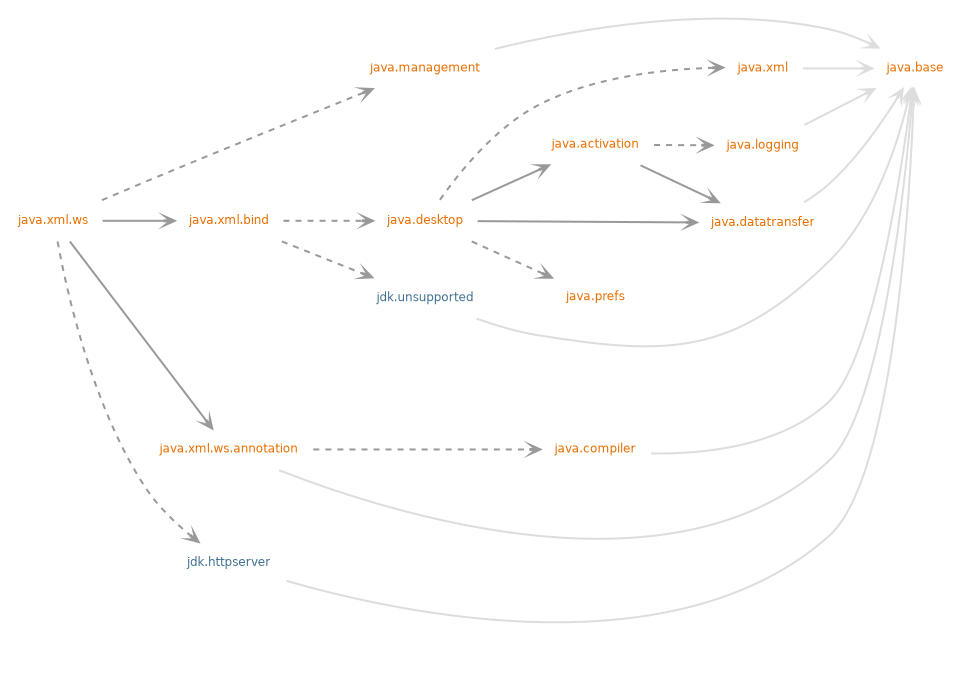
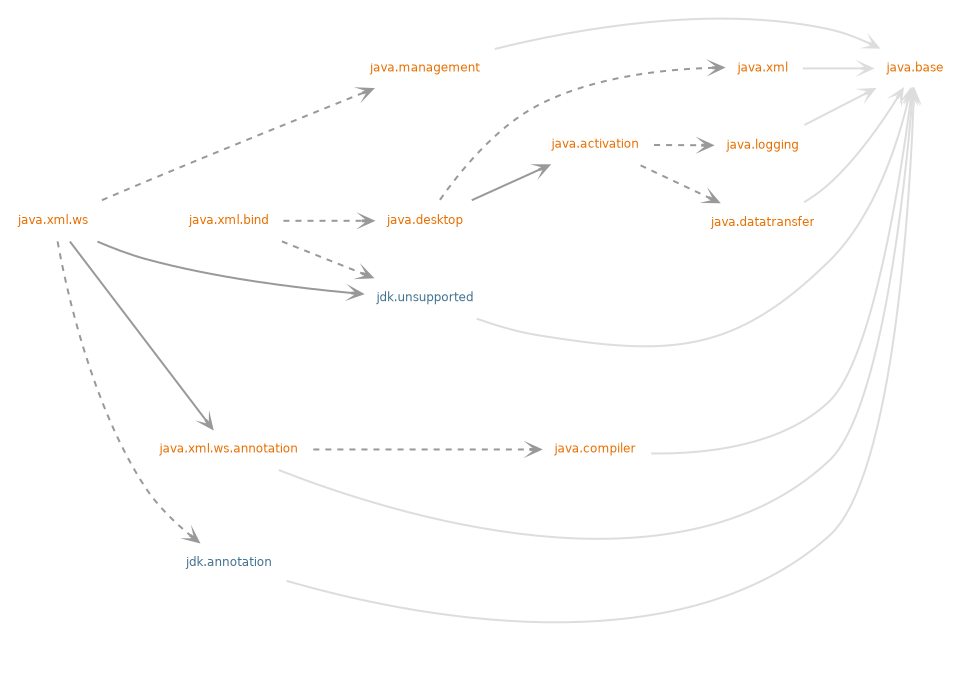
  digraph {
    nodesep=.5
    pencolor=transparent
    rankdir=LR
    ranksep=0.600000
    node [fontcolor="#e76f00" fontname=DejaVuSans fontsize=12 group=java margin=".2,.2" shape=plaintext]
    edge [arrowhead=open arrowsize=1 color="#999999" penwidth=2 weight=10]
    "java.logging"
    "java.xml"
    "java.compiler"
    "java.desktop"
    "java.management"
    "java.xml.ws"
    "java.xml.bind"
    "java.xml.ws.annotation"
    "java.activation"
    "java.base"
    "java.datatransfer"
-   "java.prefs"
-   "jdk.httpserver" [fontcolor="#437291" group=jdk]
+   "jdk.httpserver" [fontcolor="#437291" group=jdk label="jdk.annotation"]
    "jdk.unsupported" [fontcolor="#437291" group=jdk]
    subgraph sub_1 {
      rank=same
      "java.logging"
      "java.xml"
    }
    subgraph sub_2 {
      rank=same
      "java.compiler"
    }
    subgraph sub_3 {
      rank=same
      "java.desktop"
      "java.management"
    }
    subgraph sub_4 {
      rank=same
      "java.xml.ws"
    }
    subgraph sub_5 {
      rank=same
      "java.xml.bind"
      "java.xml.ws.annotation"
    }
    subgraph sub_6 {
      "java.logging"
      "java.xml"
      "java.compiler"
      "java.desktop"
      "java.management"
      "java.xml.ws"
      "java.xml.bind"
      "java.xml.ws.annotation"
      "java.activation"
      "java.base"
      "java.datatransfer"
-     "java.prefs"
    }
    subgraph sub_7 {
      "jdk.httpserver"
      "jdk.unsupported"
    }
    "java.logging" -> "java.base" [color="#dddddd"]
    "java.xml" -> "java.base" [color="#dddddd" weight=10000]
    "java.compiler" -> "java.base" [color="#dddddd"]
    "java.desktop" -> "java.xml" [style=dashed]
    "java.desktop" -> "java.activation"
-   "java.desktop" -> "java.datatransfer"
-   "java.desktop" -> "java.prefs" [style=dashed]
    "java.management" -> "java.base" [color="#dddddd"]
    "java.xml.ws" -> "java.management" [style=dashed]
-   "java.xml.ws" -> "java.xml.bind"
+   "java.xml.ws" -> "jdk.unsupported"
    "java.xml.ws" -> "java.xml.ws.annotation" [style=solid]
    "java.xml.ws" -> "jdk.httpserver" [style=dashed weight=""]
    "java.xml.bind" -> "java.desktop" [style=dashed]
    "java.xml.bind" -> "jdk.unsupported" [style=dashed weight=""]
    "java.xml.ws.annotation" -> "java.compiler" [style=dashed]
    "java.xml.ws.annotation" -> "java.base" [color="#dddddd"]
    "java.activation" -> "java.logging" [style=dashed]
-   "java.activation" -> "java.datatransfer"
+   "java.activation" -> "java.datatransfer" [style=dashed]
    "java.datatransfer" -> "java.base" [color="#dddddd"]
    "jdk.httpserver" -> "java.base" [color="#dddddd" weight=""]
    "jdk.unsupported" -> "java.base" [color="#dddddd" weight=""]
  }
